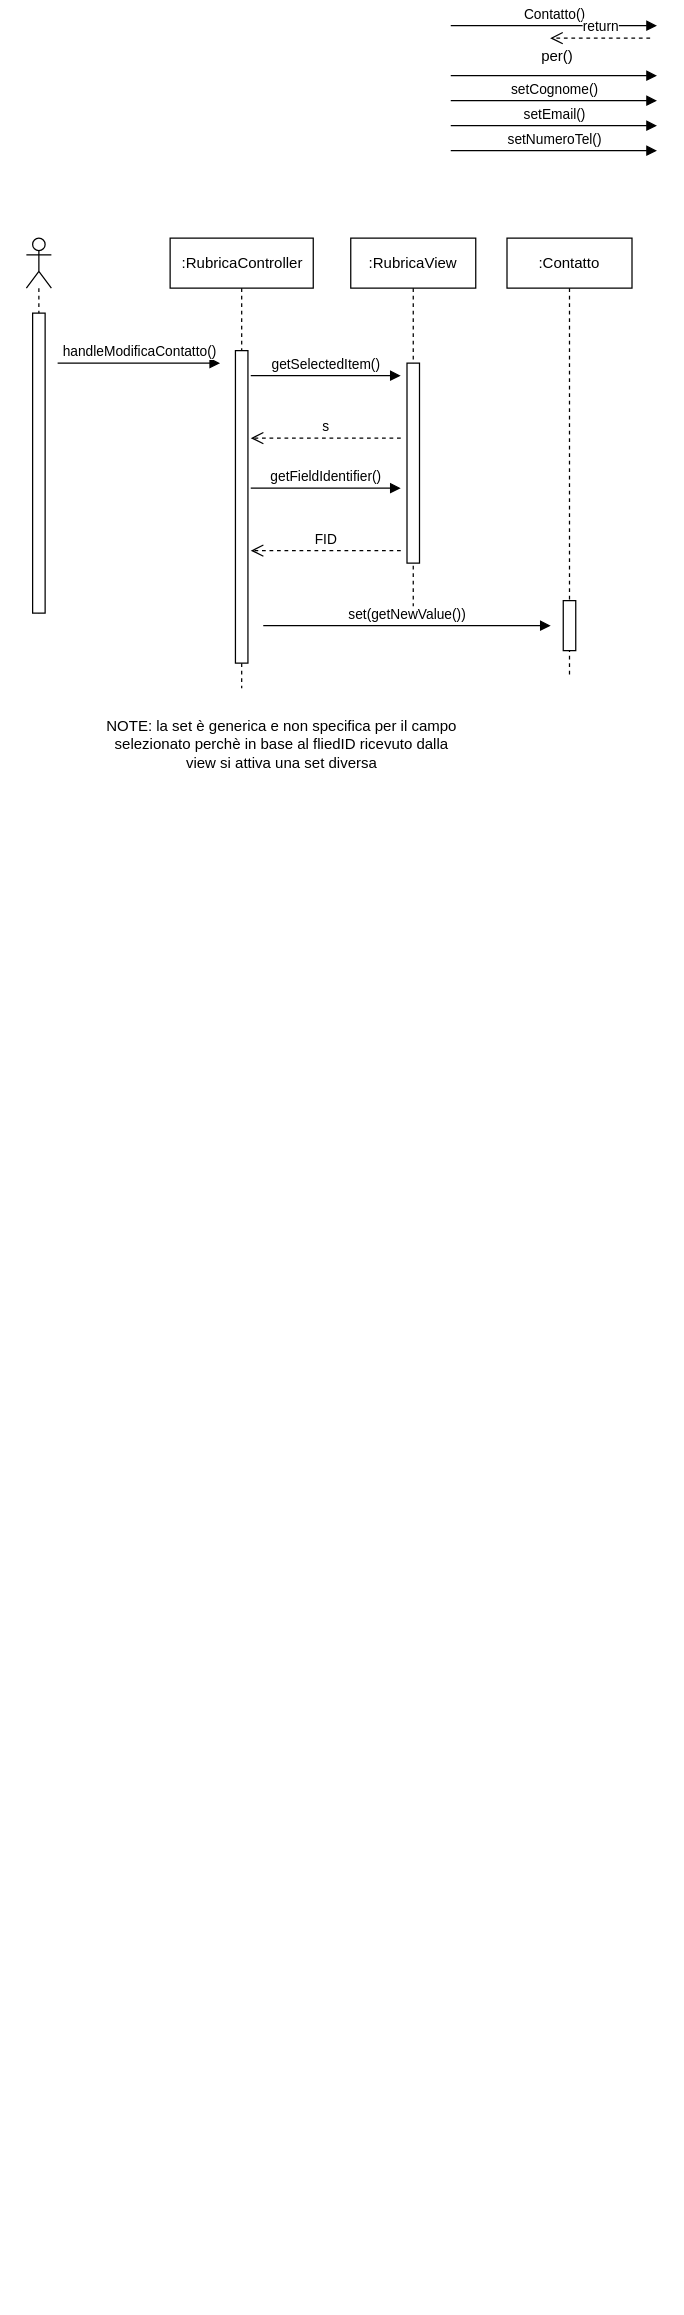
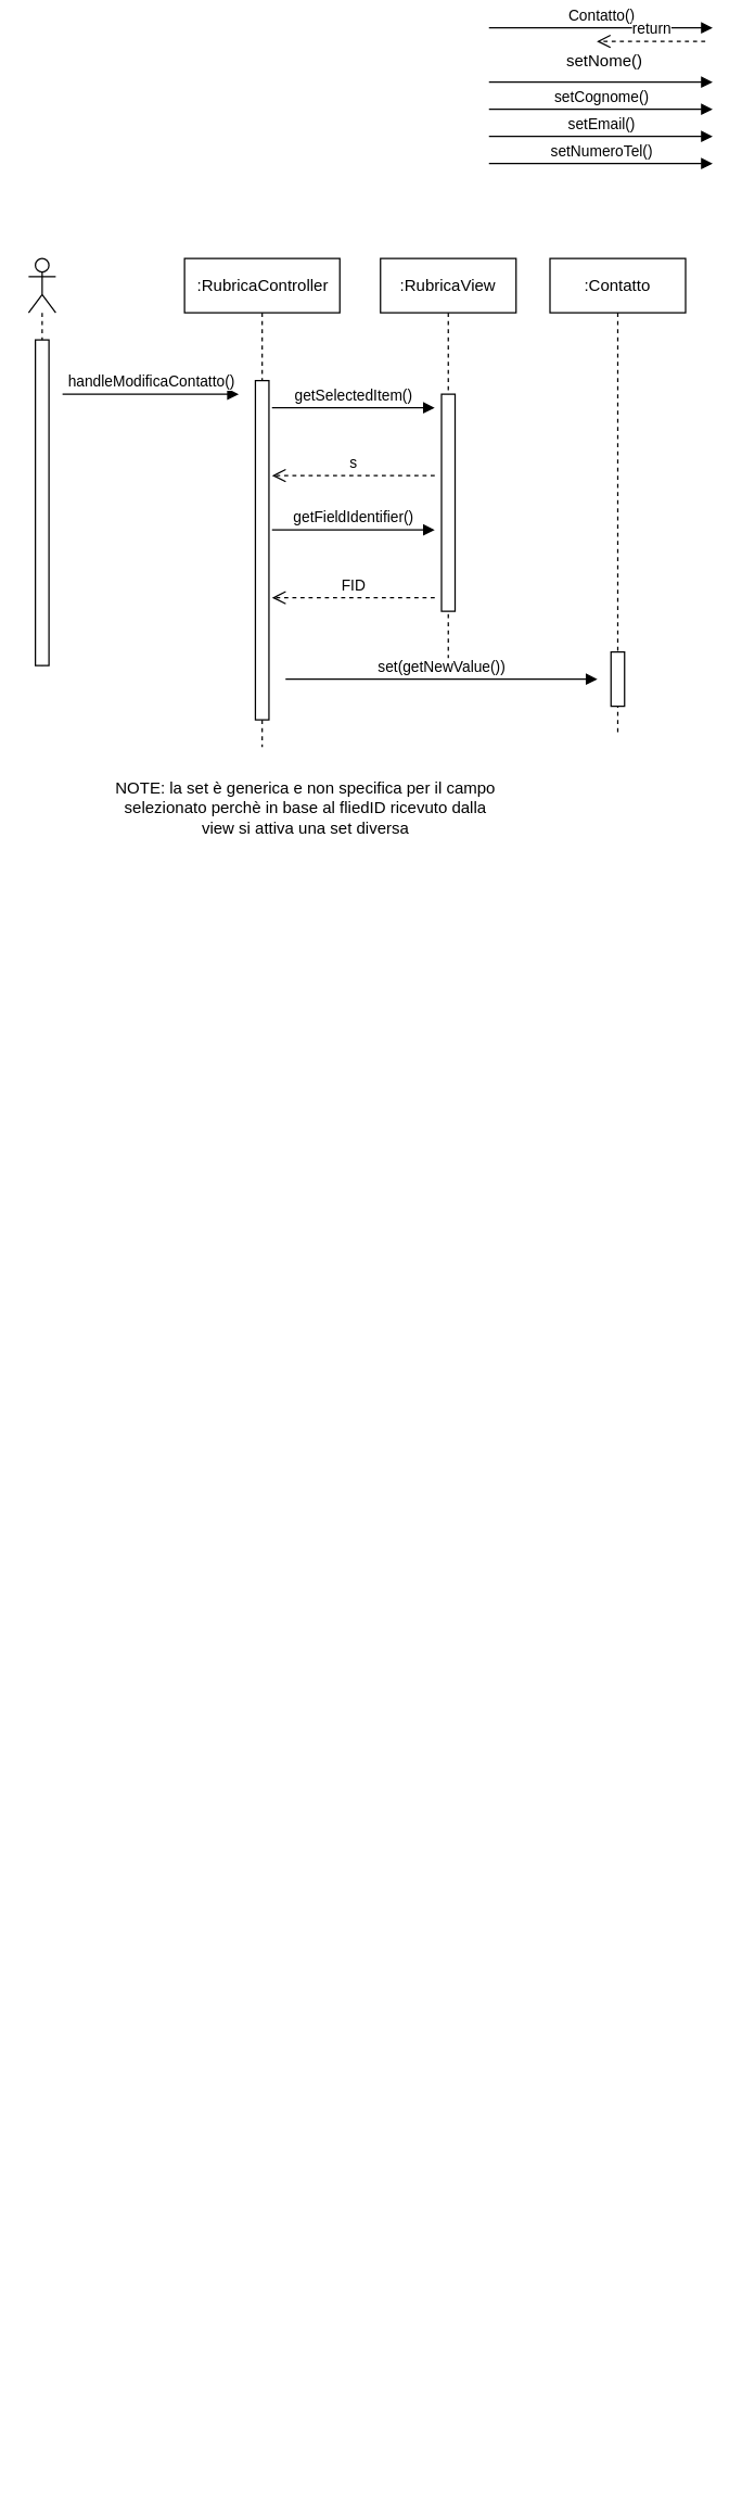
  <mxCell id="0" />
  <mxCell id="1" parent="0" />
  <mxCell id="2" value="&#10;  &#10;    &#10;      &#10;        &#10;        &#10;        &#10;          &#10;        &#10;        &#10;          &#10;        &#10;        &#10;          &#10;        &#10;        &#10;          &#10;        &#10;        &#10;          &#10;        &#10;        &#10;          &#10;        &#10;        &#10;          &#10;        &#10;        &#10;          &#10;            &#10;            &#10;              &#10;            &#10;          &#10;        &#10;        &#10;          &#10;        &#10;        &#10;          &#10;            &#10;            &#10;              &#10;            &#10;          &#10;        &#10;        &#10;          &#10;        &#10;        &#10;          &#10;            &#10;            &#10;              &#10;            &#10;          &#10;        &#10;        &#10;          &#10;        &#10;        &#10;          &#10;            &#10;            &#10;              &#10;            &#10;          &#10;        &#10;        &#10;          &#10;            &#10;            &#10;          &#10;        &#10;        &#10;          &#10;            &#10;            &#10;          &#10;        &#10;        &#10;          &#10;            &#10;            &#10;            &#10;              &#10;            &#10;          &#10;        &#10;      &#10;    &#10;  &#10;&#10;&#10;&#10;    &#10;" style="text;whiteSpace=wrap;html=1;" parent="1" vertex="1"><mxGeometry x="200" y="420" width="30" height="1410" as="geometry" /></mxCell>
  <mxCell id="3" value="" style="shape=umlLifeline;perimeter=lifelinePerimeter;whiteSpace=wrap;html=1;container=1;dropTarget=0;collapsible=0;recursiveResize=0;outlineConnect=0;portConstraint=eastwest;newEdgeStyle={&quot;curved&quot;:0,&quot;rounded&quot;:0};participant=umlActor;" vertex="1" parent="1"><mxGeometry x="20.5" y="190" width="20" height="300" as="geometry" /></mxCell>
  <mxCell id="4" value=":RubricaController" style="shape=umlLifeline;perimeter=lifelinePerimeter;whiteSpace=wrap;html=1;container=1;dropTarget=0;collapsible=0;recursiveResize=0;outlineConnect=0;portConstraint=eastwest;newEdgeStyle={&quot;curved&quot;:0,&quot;rounded&quot;:0};" vertex="1" parent="1"><mxGeometry x="135.5" y="190" width="114.5" height="360" as="geometry" /></mxCell>
  <mxCell id="5" value="" style="html=1;points=[[0,0,0,0,5],[0,1,0,0,-5],[1,0,0,0,5],[1,1,0,0,-5]];perimeter=orthogonalPerimeter;outlineConnect=0;targetShapes=umlLifeline;portConstraint=eastwest;newEdgeStyle={&quot;curved&quot;:0,&quot;rounded&quot;:0};" vertex="1" parent="4"><mxGeometry x="52.25" y="90" width="10" height="250" as="geometry" /></mxCell>
  <mxCell id="6" value="handleModificaContatto()" style="html=1;verticalAlign=bottom;endArrow=block;curved=0;rounded=0;" edge="1" parent="1"><mxGeometry width="80" relative="1" as="geometry"><mxPoint x="45.5" y="290" as="sourcePoint" /><mxPoint x="175.5" y="290" as="targetPoint" /></mxGeometry></mxCell>
  <mxCell id="7" value="" style="html=1;points=[[0,0,0,0,5],[0,1,0,0,-5],[1,0,0,0,5],[1,1,0,0,-5]];perimeter=orthogonalPerimeter;outlineConnect=0;targetShapes=umlLifeline;portConstraint=eastwest;newEdgeStyle={&quot;curved&quot;:0,&quot;rounded&quot;:0};" vertex="1" parent="1"><mxGeometry x="25.5" y="250" width="10" height="240" as="geometry" /></mxCell>
  <mxCell id="8" value=":Contatto" style="shape=umlLifeline;perimeter=lifelinePerimeter;whiteSpace=wrap;html=1;container=1;dropTarget=0;collapsible=0;recursiveResize=0;outlineConnect=0;portConstraint=eastwest;newEdgeStyle={&quot;curved&quot;:0,&quot;rounded&quot;:0};" vertex="1" parent="1"><mxGeometry x="405" y="190" width="100" height="350" as="geometry" /></mxCell>
  <mxCell id="9" value="" style="html=1;points=[[0,0,0,0,5],[0,1,0,0,-5],[1,0,0,0,5],[1,1,0,0,-5]];perimeter=orthogonalPerimeter;outlineConnect=0;targetShapes=umlLifeline;portConstraint=eastwest;newEdgeStyle={&quot;curved&quot;:0,&quot;rounded&quot;:0};" vertex="1" parent="8"><mxGeometry x="45" y="290" width="10" height="40" as="geometry" /></mxCell>
  <mxCell id="10" value="" style="html=1;verticalAlign=bottom;endArrow=block;curved=0;rounded=0;" edge="1" parent="1"><mxGeometry width="80" relative="1" as="geometry"><mxPoint x="360" y="60" as="sourcePoint" /><mxPoint x="525" y="60" as="targetPoint" /><Array as="points"><mxPoint x="435" y="60" /></Array></mxGeometry></mxCell>
- <mxCell id="11" value="per()" style="text;html=1;align=center;verticalAlign=middle;resizable=0;points=[];autosize=1;strokeColor=none;fillColor=none;" vertex="1" parent="1"><mxGeometry x="405" y="30" width="80" height="30" as="geometry" /></mxCell>
+ <mxCell id="11" value="setNome()" style="text;html=1;align=center;verticalAlign=middle;resizable=0;points=[];autosize=1;strokeColor=none;fillColor=none;" vertex="1" parent="1"><mxGeometry x="405" y="30" width="80" height="30" as="geometry" /></mxCell>
  <mxCell id="12" value="setCognome()" style="html=1;verticalAlign=bottom;endArrow=block;curved=0;rounded=0;" edge="1" parent="1"><mxGeometry width="80" relative="1" as="geometry"><mxPoint x="360" y="80" as="sourcePoint" /><mxPoint x="525" y="80" as="targetPoint" /><Array as="points"><mxPoint x="425" y="80" /></Array></mxGeometry></mxCell>
  <mxCell id="13" value="Contatto()" style="html=1;verticalAlign=bottom;endArrow=block;curved=0;rounded=0;" edge="1" parent="1"><mxGeometry width="80" relative="1" as="geometry"><mxPoint x="360" y="20" as="sourcePoint" /><mxPoint x="525" y="20" as="targetPoint" /></mxGeometry></mxCell>
  <mxCell id="14" value="setEmail()" style="html=1;verticalAlign=bottom;endArrow=block;curved=0;rounded=0;" edge="1" parent="1"><mxGeometry width="80" relative="1" as="geometry"><mxPoint x="360" y="100" as="sourcePoint" /><mxPoint x="525" y="100" as="targetPoint" /></mxGeometry></mxCell>
  <mxCell id="15" value="setNumeroTel()" style="html=1;verticalAlign=bottom;endArrow=block;curved=0;rounded=0;" edge="1" parent="1"><mxGeometry width="80" relative="1" as="geometry"><mxPoint x="360" y="120" as="sourcePoint" /><mxPoint x="525" y="120" as="targetPoint" /></mxGeometry></mxCell>
  <mxCell id="16" value="return" style="html=1;verticalAlign=bottom;endArrow=open;dashed=1;endSize=8;curved=0;rounded=0;" edge="1" parent="1"><mxGeometry relative="1" as="geometry"><mxPoint x="519.5" y="30" as="sourcePoint" /><mxPoint x="439.5" y="30" as="targetPoint" /></mxGeometry></mxCell>
  <mxCell id="17" value=":RubricaView" style="shape=umlLifeline;perimeter=lifelinePerimeter;whiteSpace=wrap;html=1;container=1;dropTarget=0;collapsible=0;recursiveResize=0;outlineConnect=0;portConstraint=eastwest;newEdgeStyle={&quot;curved&quot;:0,&quot;rounded&quot;:0};" vertex="1" parent="1"><mxGeometry x="280" y="190" width="100" height="300" as="geometry" /></mxCell>
  <mxCell id="18" value="" style="html=1;points=[[0,0,0,0,5],[0,1,0,0,-5],[1,0,0,0,5],[1,1,0,0,-5]];perimeter=orthogonalPerimeter;outlineConnect=0;targetShapes=umlLifeline;portConstraint=eastwest;newEdgeStyle={&quot;curved&quot;:0,&quot;rounded&quot;:0};" vertex="1" parent="17"><mxGeometry x="45" y="100" width="10" height="160" as="geometry" /></mxCell>
  <mxCell id="19" value="getSelectedItem()" style="html=1;verticalAlign=bottom;endArrow=block;curved=0;rounded=0;" edge="1" parent="1"><mxGeometry width="80" relative="1" as="geometry"><mxPoint x="200" y="300" as="sourcePoint" /><mxPoint x="320" y="300" as="targetPoint" /></mxGeometry></mxCell>
  <mxCell id="20" value="s" style="html=1;verticalAlign=bottom;endArrow=open;dashed=1;endSize=8;curved=0;rounded=0;" edge="1" parent="1"><mxGeometry relative="1" as="geometry"><mxPoint x="320" y="350" as="sourcePoint" /><mxPoint x="200" y="350" as="targetPoint" /></mxGeometry></mxCell>
  <mxCell id="21" value="getFieldIdentifier()" style="html=1;verticalAlign=bottom;endArrow=block;curved=0;rounded=0;" edge="1" parent="1"><mxGeometry width="80" relative="1" as="geometry"><mxPoint x="200" y="390" as="sourcePoint" /><mxPoint x="320" y="390" as="targetPoint" /></mxGeometry></mxCell>
  <mxCell id="22" value="FID" style="html=1;verticalAlign=bottom;endArrow=open;dashed=1;endSize=8;curved=0;rounded=0;" edge="1" parent="1"><mxGeometry relative="1" as="geometry"><mxPoint x="320" y="440" as="sourcePoint" /><mxPoint x="200" y="440" as="targetPoint" /></mxGeometry></mxCell>
  <mxCell id="23" value="&lt;div&gt;set(getNewValue())&lt;/div&gt;" style="html=1;verticalAlign=bottom;endArrow=block;curved=0;rounded=0;" edge="1" parent="1"><mxGeometry width="80" relative="1" as="geometry"><mxPoint x="210" y="500" as="sourcePoint" /><mxPoint x="440" y="500" as="targetPoint" /></mxGeometry></mxCell>
  <mxCell id="24" value="NOTE: la set è generica e non specifica per il campo selezionato perchè in base al fliedID ricevuto dalla view si attiva una set diversa" style="text;html=1;align=center;verticalAlign=middle;whiteSpace=wrap;rounded=0;" vertex="1" parent="1"><mxGeometry x="80" y="550" width="290" height="90" as="geometry" /></mxCell>
